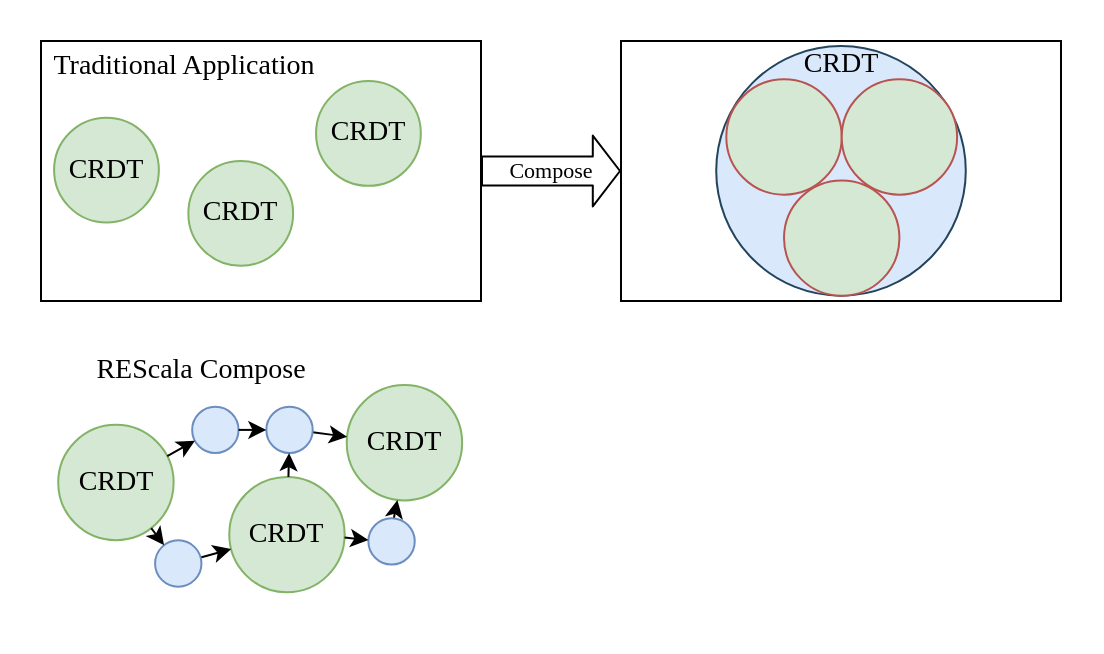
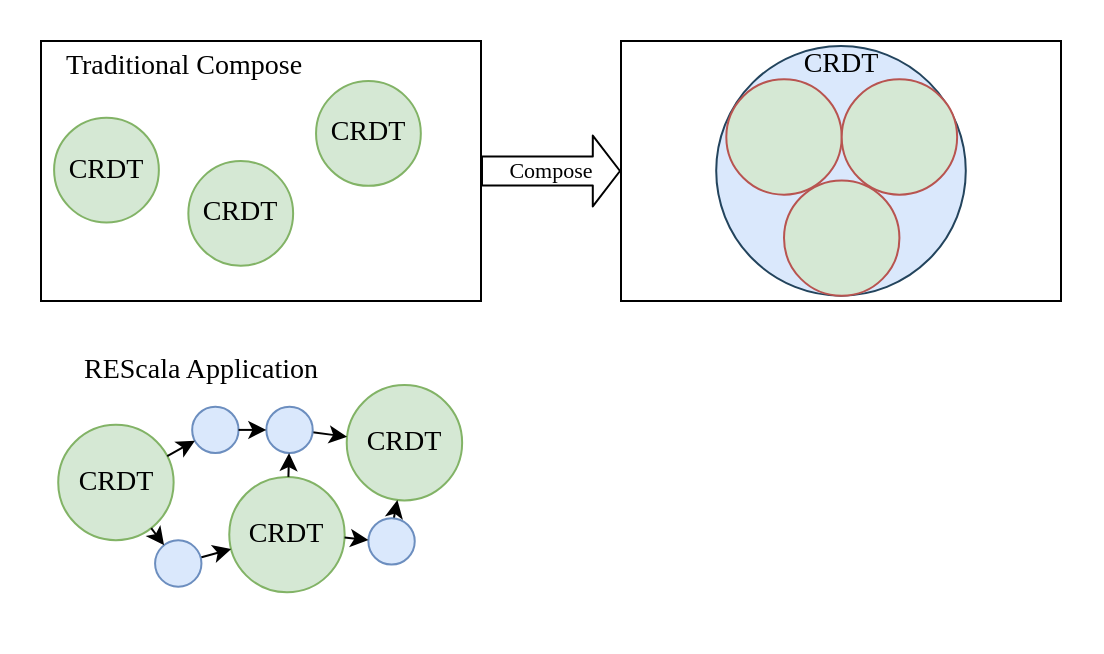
  <mxCell id="0" />
  <mxCell id="1" parent="0" />
  <mxCell id="2" value="" style="group;fontFamily=Libertinus Serif;fontSize=14;" parent="1" vertex="1" connectable="0"><mxGeometry x="20" y="175" width="220" height="130" as="geometry" /></mxCell>
  <mxCell id="3" value="" style="rounded=0;whiteSpace=wrap;fontSize=14;fontFamily=Libertinus Serif;strokeColor=none;fillColor=none;" parent="2" vertex="1"><mxGeometry width="220" height="130" as="geometry" /></mxCell>
  <mxCell id="4" value="" style="group;fontFamily=Libertinus Serif;" parent="2" vertex="1" connectable="0"><mxGeometry x="1.391" y="2.579" width="209.18" height="118.064" as="geometry" /></mxCell>
  <mxCell id="5" value="CRDT" style="ellipse;whiteSpace=wrap;aspect=fixed;fontSize=14;fontFamily=Libertinus Serif;fillColor=#d5e8d4;strokeColor=#82b366;" parent="4" vertex="1"><mxGeometry x="7.213" y="34.306" width="57.705" height="57.705" as="geometry" /></mxCell>
  <mxCell id="6" value="CRDT" style="ellipse;whiteSpace=wrap;aspect=fixed;fontSize=14;fontFamily=Libertinus Serif;fillColor=#d5e8d4;strokeColor=#82b366;" parent="4" vertex="1"><mxGeometry x="151.475" y="14.444" width="57.705" height="57.705" as="geometry" /></mxCell>
  <mxCell id="7" value="CRDT" style="ellipse;whiteSpace=wrap;aspect=fixed;fontSize=14;fontFamily=Libertinus Serif;fillColor=#d5e8d4;strokeColor=#82b366;" parent="4" vertex="1"><mxGeometry x="92.74" y="60.359" width="57.705" height="57.705" as="geometry" /></mxCell>
- <mxCell id="8" value="REScala Compose" style="text;strokeColor=none;fillColor=none;align=center;verticalAlign=middle;whiteSpace=wrap;rounded=0;fontSize=14;fontFamily=Libertinus Serif;" parent="4" vertex="1"><mxGeometry width="158.689" height="14.444" as="geometry" /></mxCell>
+ <mxCell id="8" value="REScala Application" style="text;strokeColor=none;fillColor=none;align=center;verticalAlign=middle;whiteSpace=wrap;rounded=0;fontSize=14;fontFamily=Libertinus Serif;" parent="4" vertex="1"><mxGeometry width="158.689" height="14.444" as="geometry" /></mxCell>
  <mxCell id="9" value="" style="ellipse;whiteSpace=wrap;html=1;aspect=fixed;strokeColor=#6c8ebf;fillColor=#dae8fc;fontFamily=Libertinus Serif;fontSize=14;" parent="4" vertex="1"><mxGeometry x="74.192" y="25.278" width="23.185" height="23.185" as="geometry" /></mxCell>
  <mxCell id="10" style="edgeStyle=none;rounded=0;orthogonalLoop=1;jettySize=auto;html=0;labelBackgroundColor=none;fillColor=#ffffff;fontFamily=Libertinus Serif;fontSize=14;" parent="4" source="5" target="9" edge="1"><mxGeometry relative="1" as="geometry" /></mxCell>
  <mxCell id="11" style="edgeStyle=none;rounded=0;orthogonalLoop=1;jettySize=auto;html=0;labelBackgroundColor=none;fillColor=#ffffff;fontFamily=Libertinus Serif;fontSize=14;" parent="4" source="12" target="6" edge="1"><mxGeometry relative="1" as="geometry" /></mxCell>
  <mxCell id="12" value="" style="ellipse;whiteSpace=wrap;html=1;aspect=fixed;strokeColor=#6c8ebf;fillColor=#dae8fc;fontFamily=Libertinus Serif;fontSize=14;" parent="4" vertex="1"><mxGeometry x="111.288" y="25.278" width="23.185" height="23.185" as="geometry" /></mxCell>
  <mxCell id="13" style="edgeStyle=none;rounded=0;orthogonalLoop=1;jettySize=auto;html=0;labelBackgroundColor=none;fillColor=#ffffff;fontFamily=Libertinus Serif;fontSize=14;" parent="4" source="7" target="12" edge="1"><mxGeometry relative="1" as="geometry" /></mxCell>
  <mxCell id="14" style="edgeStyle=none;rounded=0;orthogonalLoop=1;jettySize=auto;html=0;labelBackgroundColor=none;fillColor=#ffffff;fontFamily=Libertinus Serif;fontSize=14;" parent="4" source="9" target="12" edge="1"><mxGeometry relative="1" as="geometry" /></mxCell>
  <mxCell id="15" style="edgeStyle=none;rounded=0;orthogonalLoop=1;jettySize=auto;html=0;labelBackgroundColor=none;fillColor=#ffffff;fontFamily=Libertinus Serif;fontSize=14;" parent="4" source="16" target="6" edge="1"><mxGeometry relative="1" as="geometry" /></mxCell>
  <mxCell id="16" value="" style="ellipse;whiteSpace=wrap;html=1;aspect=fixed;strokeColor=#6c8ebf;fillColor=#dae8fc;fontFamily=Libertinus Serif;fontSize=14;" parent="4" vertex="1"><mxGeometry x="162.295" y="80.992" width="23.185" height="23.185" as="geometry" /></mxCell>
  <mxCell id="17" style="edgeStyle=none;rounded=0;orthogonalLoop=1;jettySize=auto;html=0;labelBackgroundColor=none;fillColor=#ffffff;fontFamily=Libertinus Serif;fontSize=14;" parent="4" source="7" target="16" edge="1"><mxGeometry relative="1" as="geometry" /></mxCell>
  <mxCell id="18" style="rounded=0;orthogonalLoop=1;jettySize=auto;html=0;labelBackgroundColor=none;fillColor=#ffffff;fontFamily=Libertinus Serif;fontSize=14;fontColor=#000000;" parent="4" source="19" target="7" edge="1"><mxGeometry relative="1" as="geometry" /></mxCell>
  <mxCell id="19" value="" style="ellipse;whiteSpace=wrap;html=1;aspect=fixed;strokeColor=#6c8ebf;fillColor=#dae8fc;fontFamily=Libertinus Serif;fontSize=14;" parent="4" vertex="1"><mxGeometry x="55.644" y="92.084" width="23.185" height="23.185" as="geometry" /></mxCell>
  <mxCell id="20" style="rounded=0;orthogonalLoop=1;jettySize=auto;html=0;labelBackgroundColor=none;fillColor=#ffffff;fontFamily=Libertinus Serif;fontSize=14;fontColor=#000000;" parent="4" source="5" target="19" edge="1"><mxGeometry relative="1" as="geometry" /></mxCell>
  <mxCell id="21" value="" style="group;fontFamily=Libertinus Serif;fontSize=14;strokeWidth=1;glass=0;strokeColor=#000000;" parent="1" vertex="1" connectable="0"><mxGeometry x="20" y="20" width="220" height="130" as="geometry" /></mxCell>
  <mxCell id="22" value="" style="rounded=0;whiteSpace=wrap;fontSize=14;fontFamily=Libertinus Serif;strokeColor=none;fillColor=none;" parent="21" vertex="1"><mxGeometry width="220" height="130" as="geometry" /></mxCell>
  <mxCell id="23" value="CRDT" style="ellipse;whiteSpace=wrap;aspect=fixed;fontSize=14;fontFamily=Libertinus Serif;fillColor=#d5e8d4;strokeColor=#82b366;" parent="21" vertex="1"><mxGeometry x="6.549" y="38.333" width="52.39" height="52.39" as="geometry" /></mxCell>
  <mxCell id="24" value="CRDT" style="ellipse;whiteSpace=wrap;aspect=fixed;fontSize=14;fontFamily=Libertinus Serif;fillColor=#d5e8d4;strokeColor=#82b366;" parent="21" vertex="1"><mxGeometry x="137.53" y="20.0" width="52.39" height="52.39" as="geometry" /></mxCell>
  <mxCell id="25" value="CRDT" style="ellipse;whiteSpace=wrap;aspect=fixed;fontSize=14;fontFamily=Libertinus Serif;fillColor=#d5e8d4;strokeColor=#82b366;" parent="21" vertex="1"><mxGeometry x="73.677" y="60" width="52.39" height="52.39" as="geometry" /></mxCell>
- <mxCell id="26" value="Traditional Application" style="text;strokeColor=none;fillColor=none;align=center;verticalAlign=middle;whiteSpace=wrap;rounded=0;fontSize=14;fontFamily=Libertinus Serif;" parent="21" vertex="1"><mxGeometry y="6.667" width="144.079" height="13.333" as="geometry" /></mxCell>
+ <mxCell id="26" value="Traditional Compose" style="text;strokeColor=none;fillColor=none;align=center;verticalAlign=middle;whiteSpace=wrap;rounded=0;fontSize=14;fontFamily=Libertinus Serif;" parent="21" vertex="1"><mxGeometry y="6.667" width="144.079" height="13.333" as="geometry" /></mxCell>
  <mxCell id="27" value="" style="group;fontFamily=Libertinus Serif;fontSize=14;strokeWidth=1;glass=0;rounded=0;sketch=0;shadow=0;strokeColor=#000000;" parent="1" vertex="1" connectable="0"><mxGeometry x="310" y="20" width="220" height="130" as="geometry" /></mxCell>
  <mxCell id="28" value="" style="rounded=0;whiteSpace=wrap;fontSize=14;fontFamily=Libertinus Serif;strokeColor=none;fillColor=none;" parent="27" vertex="1"><mxGeometry width="220.0" height="130" as="geometry" /></mxCell>
  <mxCell id="29" value="" style="ellipse;whiteSpace=wrap;aspect=fixed;fontSize=14;fontFamily=Libertinus Serif;strokeColor=#23445d;fillColor=#DAE8FC;" parent="27" vertex="1"><mxGeometry x="47.607" y="2.528" width="124.787" height="124.787" as="geometry" /></mxCell>
  <mxCell id="30" value="" style="ellipse;whiteSpace=wrap;aspect=fixed;fontSize=14;fontFamily=Libertinus Serif;strokeColor=#b85450;fillColor=#D5E8D4;" parent="27" vertex="1"><mxGeometry x="52.656" y="19.139" width="57.705" height="57.705" as="geometry" /></mxCell>
  <mxCell id="31" value="" style="ellipse;whiteSpace=wrap;aspect=fixed;fontSize=14;fontFamily=Libertinus Serif;strokeColor=#b85450;fillColor=#D5E8D4;" parent="27" vertex="1"><mxGeometry x="110.361" y="19.139" width="57.705" height="57.705" as="geometry" /></mxCell>
  <mxCell id="32" value="" style="ellipse;whiteSpace=wrap;aspect=fixed;fontSize=14;fontFamily=Libertinus Serif;strokeColor=#b85450;fillColor=#D5E8D4;" parent="27" vertex="1"><mxGeometry x="81.508" y="69.694" width="57.705" height="57.705" as="geometry" /></mxCell>
  <mxCell id="33" value="CRDT" style="text;strokeColor=none;fillColor=none;align=center;verticalAlign=middle;whiteSpace=wrap;rounded=0;fontSize=14;fontFamily=Libertinus Serif;" parent="27" vertex="1"><mxGeometry x="67.082" y="4.698" width="86.557" height="14.444" as="geometry" /></mxCell>
  <mxCell id="34" value="Compose" style="shape=flexArrow;endArrow=classic;html=1;align=center;exitX=1;exitY=0.5;exitDx=0;exitDy=0;entryX=0;entryY=0.5;entryDx=0;entryDy=0;labelBackgroundColor=none;width=14.4;endSize=4.2;fontFamily=Libertinus Serif;" parent="1" source="22" target="28" edge="1"><mxGeometry width="50" height="50" relative="1" as="geometry"><mxPoint x="260" y="235" as="sourcePoint" /><mxPoint x="310" y="185" as="targetPoint" /></mxGeometry></mxCell>
